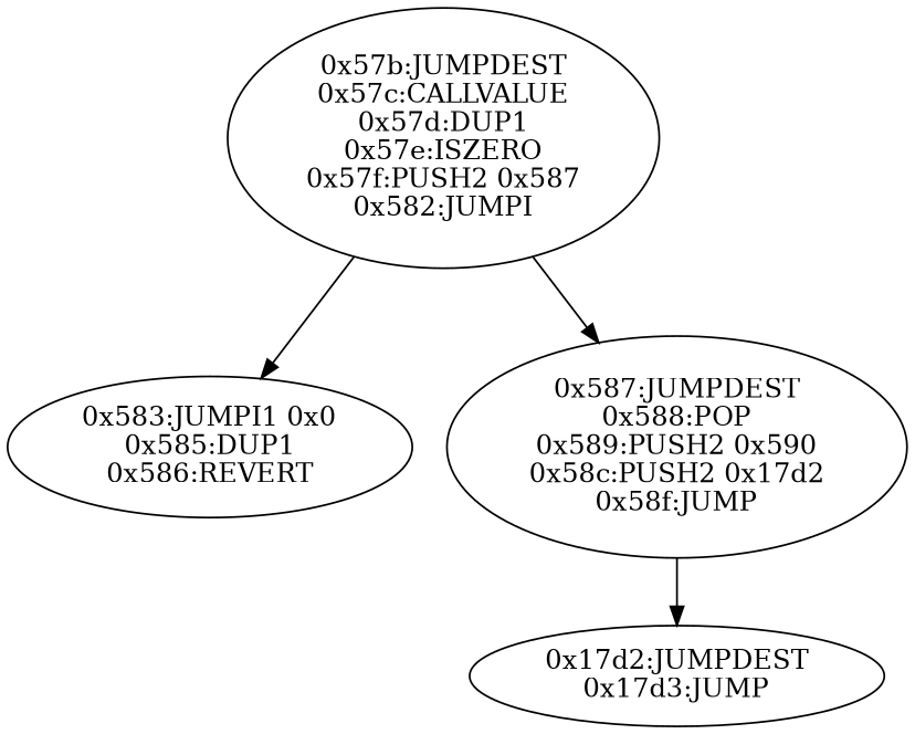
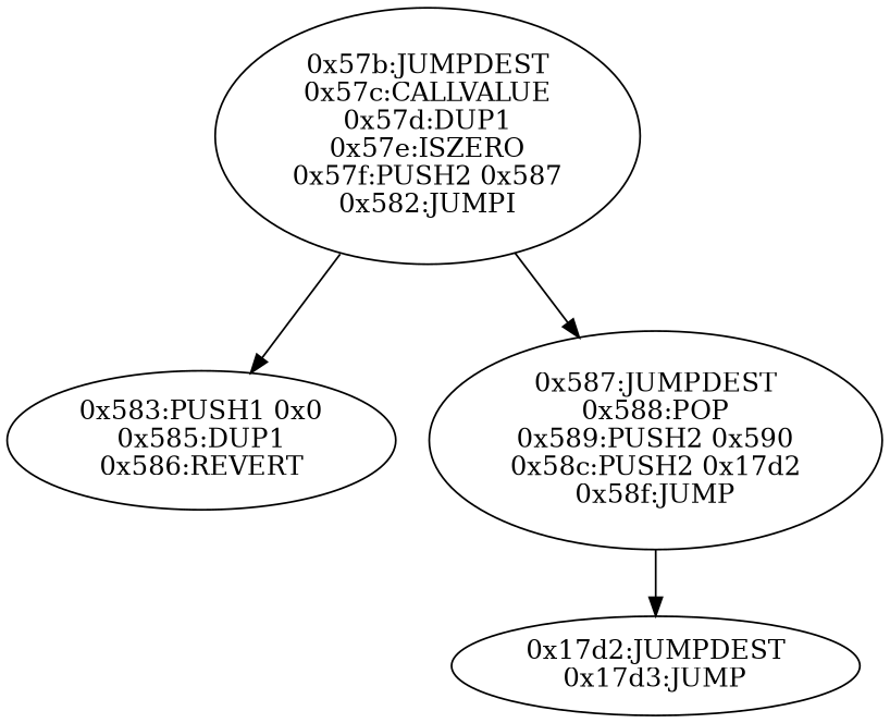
  digraph {
    n1 [label="0x57b:JUMPDEST\n0x57c:CALLVALUE\n0x57d:DUP1\n0x57e:ISZERO\n0x57f:PUSH2 0x587\n0x582:JUMPI"]
-   n2 [label="0x583:JUMPI1 0x0\n0x585:DUP1\n0x586:REVERT"]
+   n2 [label="0x583:PUSH1 0x0\n0x585:DUP1\n0x586:REVERT"]
    n3 [label="0x587:JUMPDEST\n0x588:POP\n0x589:PUSH2 0x590\n0x58c:PUSH2 0x17d2\n0x58f:JUMP"]
    n4 [label="0x17d2:JUMPDEST\n0x17d3:JUMP"]
    n1 -> n2
    n1 -> n3
    n3 -> n4
  }
